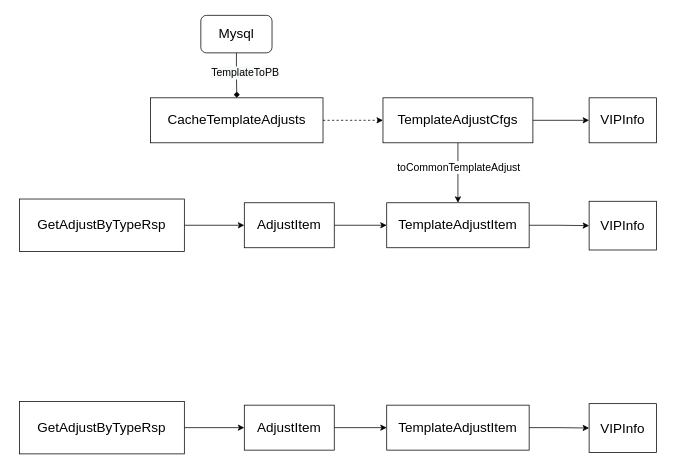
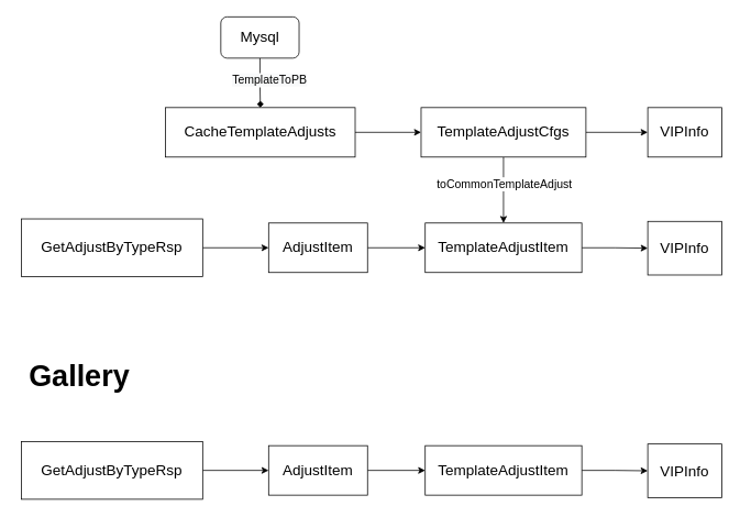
  <mxCell id="0" />
  <mxCell id="1" parent="0" />
  <mxCell id="2" value="" style="edgeStyle=orthogonalEdgeStyle;rounded=0;orthogonalLoop=1;jettySize=auto;html=1;fontSize=18;" edge="1" parent="1" source="3" target="5"><mxGeometry relative="1" as="geometry" /></mxCell>
  <mxCell id="3" value="&lt;font style=&quot;font-size: 18px;&quot;&gt;GetAdjustByTypeRsp&lt;/font&gt;" style="rounded=0;whiteSpace=wrap;html=1;" vertex="1" parent="1"><mxGeometry x="25" y="265" width="220" height="70" as="geometry" /></mxCell>
  <mxCell id="4" style="edgeStyle=orthogonalEdgeStyle;rounded=0;orthogonalLoop=1;jettySize=auto;html=1;exitX=1;exitY=0.5;exitDx=0;exitDy=0;entryX=0;entryY=0.5;entryDx=0;entryDy=0;fontSize=18;" edge="1" parent="1" source="5" target="7"><mxGeometry relative="1" as="geometry" /></mxCell>
  <mxCell id="5" value="&lt;font style=&quot;font-size: 18px;&quot;&gt;AdjustItem&lt;/font&gt;" style="rounded=0;whiteSpace=wrap;html=1;" vertex="1" parent="1"><mxGeometry x="325" y="270" width="120" height="60" as="geometry" /></mxCell>
  <mxCell id="6" value="" style="edgeStyle=orthogonalEdgeStyle;rounded=0;orthogonalLoop=1;jettySize=auto;html=1;fontSize=18;" edge="1" parent="1" source="7" target="8"><mxGeometry relative="1" as="geometry" /></mxCell>
  <mxCell id="7" value="&lt;font style=&quot;font-size: 18px;&quot;&gt;TemplateAdjustItem&lt;/font&gt;" style="rounded=0;whiteSpace=wrap;html=1;" vertex="1" parent="1"><mxGeometry x="515" y="270" width="190" height="60" as="geometry" /></mxCell>
  <mxCell id="8" value="&lt;font style=&quot;font-size: 18px;&quot;&gt;VIPInfo&lt;/font&gt;" style="rounded=0;whiteSpace=wrap;html=1;" vertex="1" parent="1"><mxGeometry x="785" y="268" width="90" height="65" as="geometry" /></mxCell>
  <mxCell id="9" value="" style="edgeStyle=orthogonalEdgeStyle;rounded=0;orthogonalLoop=1;jettySize=auto;html=1;fontSize=18;" edge="1" parent="1" source="10" target="12"><mxGeometry relative="1" as="geometry" /></mxCell>
  <mxCell id="10" value="&lt;font style=&quot;font-size: 18px;&quot;&gt;GetAdjustByTypeRsp&lt;/font&gt;" style="rounded=0;whiteSpace=wrap;html=1;" vertex="1" parent="1"><mxGeometry x="25" y="535" width="220" height="70" as="geometry" /></mxCell>
  <mxCell id="11" style="edgeStyle=orthogonalEdgeStyle;rounded=0;orthogonalLoop=1;jettySize=auto;html=1;exitX=1;exitY=0.5;exitDx=0;exitDy=0;entryX=0;entryY=0.5;entryDx=0;entryDy=0;fontSize=18;" edge="1" parent="1" source="12" target="14"><mxGeometry relative="1" as="geometry" /></mxCell>
  <mxCell id="12" value="&lt;font style=&quot;font-size: 18px;&quot;&gt;AdjustItem&lt;/font&gt;" style="rounded=0;whiteSpace=wrap;html=1;" vertex="1" parent="1"><mxGeometry x="325" y="540" width="120" height="60" as="geometry" /></mxCell>
  <mxCell id="13" value="" style="edgeStyle=orthogonalEdgeStyle;rounded=0;orthogonalLoop=1;jettySize=auto;html=1;fontSize=18;" edge="1" parent="1" source="14" target="15"><mxGeometry relative="1" as="geometry" /></mxCell>
  <mxCell id="14" value="&lt;font style=&quot;font-size: 18px;&quot;&gt;TemplateAdjustItem&lt;/font&gt;" style="rounded=0;whiteSpace=wrap;html=1;" vertex="1" parent="1"><mxGeometry x="515" y="540" width="190" height="60" as="geometry" /></mxCell>
  <mxCell id="15" value="&lt;font style=&quot;font-size: 18px;&quot;&gt;VIPInfo&lt;/font&gt;" style="rounded=0;whiteSpace=wrap;html=1;" vertex="1" parent="1"><mxGeometry x="785" y="538" width="90" height="65" as="geometry" /></mxCell>
- <mxCell id="17" value="" style="edgeStyle=orthogonalEdgeStyle;rounded=0;orthogonalLoop=1;jettySize=auto;html=1;fontSize=36;dashed=1;" edge="1" parent="1" source="18" target="22"><mxGeometry relative="1" as="geometry" /></mxCell>
+ <mxCell id="16" value="&lt;b&gt;&lt;font style=&quot;font-size: 36px;&quot;&gt;Gallery&lt;/font&gt;&lt;/b&gt;" style="text;html=1;align=center;verticalAlign=middle;resizable=0;points=[];autosize=1;strokeColor=none;fillColor=none;fontSize=18;" vertex="1" parent="1"><mxGeometry x="20" y="425" width="150" height="60" as="geometry" /></mxCell>
+ <mxCell id="17" value="" style="edgeStyle=orthogonalEdgeStyle;rounded=0;orthogonalLoop=1;jettySize=auto;html=1;fontSize=36;" edge="1" parent="1" source="18" target="22"><mxGeometry relative="1" as="geometry" /></mxCell>
  <mxCell id="18" value="&lt;font style=&quot;font-size: 18px;&quot;&gt;CacheTemplateAdjusts&lt;/font&gt;" style="rounded=0;whiteSpace=wrap;html=1;" vertex="1" parent="1"><mxGeometry x="200" y="130" width="230" height="60" as="geometry" /></mxCell>
  <mxCell id="19" style="edgeStyle=orthogonalEdgeStyle;rounded=0;orthogonalLoop=1;jettySize=auto;html=1;exitX=1;exitY=0.5;exitDx=0;exitDy=0;entryX=0;entryY=0.5;entryDx=0;entryDy=0;fontSize=36;" edge="1" parent="1" source="22" target="23"><mxGeometry relative="1" as="geometry" /></mxCell>
  <mxCell id="20" style="edgeStyle=orthogonalEdgeStyle;rounded=0;orthogonalLoop=1;jettySize=auto;html=1;exitX=0.5;exitY=1;exitDx=0;exitDy=0;entryX=0.5;entryY=0;entryDx=0;entryDy=0;fontSize=14;" edge="1" parent="1" source="22" target="7"><mxGeometry relative="1" as="geometry"><mxPoint x="725" y="185" as="targetPoint" /></mxGeometry></mxCell>
  <mxCell id="21" value="toCommonTemplateAdjust" style="edgeLabel;html=1;align=center;verticalAlign=middle;resizable=0;points=[];fontSize=14;" vertex="1" connectable="0" parent="20"><mxGeometry x="-0.1" relative="1" as="geometry"><mxPoint y="-4" as="offset" /></mxGeometry></mxCell>
  <mxCell id="22" value="&lt;font style=&quot;font-size: 18px;&quot;&gt;TemplateAdjustCfgs&lt;/font&gt;" style="rounded=0;whiteSpace=wrap;html=1;" vertex="1" parent="1"><mxGeometry x="510" y="130" width="200" height="60" as="geometry" /></mxCell>
  <mxCell id="23" value="&lt;font style=&quot;font-size: 18px;&quot;&gt;VIPInfo&lt;/font&gt;" style="rounded=0;whiteSpace=wrap;html=1;" vertex="1" parent="1"><mxGeometry x="785" y="130" width="90" height="60" as="geometry" /></mxCell>
  <mxCell id="24" style="edgeStyle=orthogonalEdgeStyle;rounded=0;orthogonalLoop=1;jettySize=auto;html=1;exitX=0.5;exitY=1;exitDx=0;exitDy=0;entryX=0.5;entryY=0;entryDx=0;entryDy=0;fontSize=14;endArrow=diamond;" edge="1" parent="1" source="26" target="18"><mxGeometry relative="1" as="geometry" /></mxCell>
  <mxCell id="25" value="&lt;span style=&quot;background-color: rgb(248, 249, 250);&quot;&gt;&lt;font style=&quot;font-size: 14px;&quot;&gt;TemplateToPB&lt;/font&gt;&lt;/span&gt;" style="edgeLabel;html=1;align=center;verticalAlign=middle;resizable=0;points=[];fontSize=14;" vertex="1" connectable="0" parent="24"><mxGeometry x="-0.127" relative="1" as="geometry"><mxPoint x="11" as="offset" /></mxGeometry></mxCell>
  <mxCell id="26" value="&lt;font style=&quot;font-size: 18px;&quot;&gt;Mysql&lt;br&gt;&lt;/font&gt;" style="whiteSpace=wrap;html=1;rounded=1;" vertex="1" parent="1"><mxGeometry x="267" y="20" width="95" height="50" as="geometry" /></mxCell>
